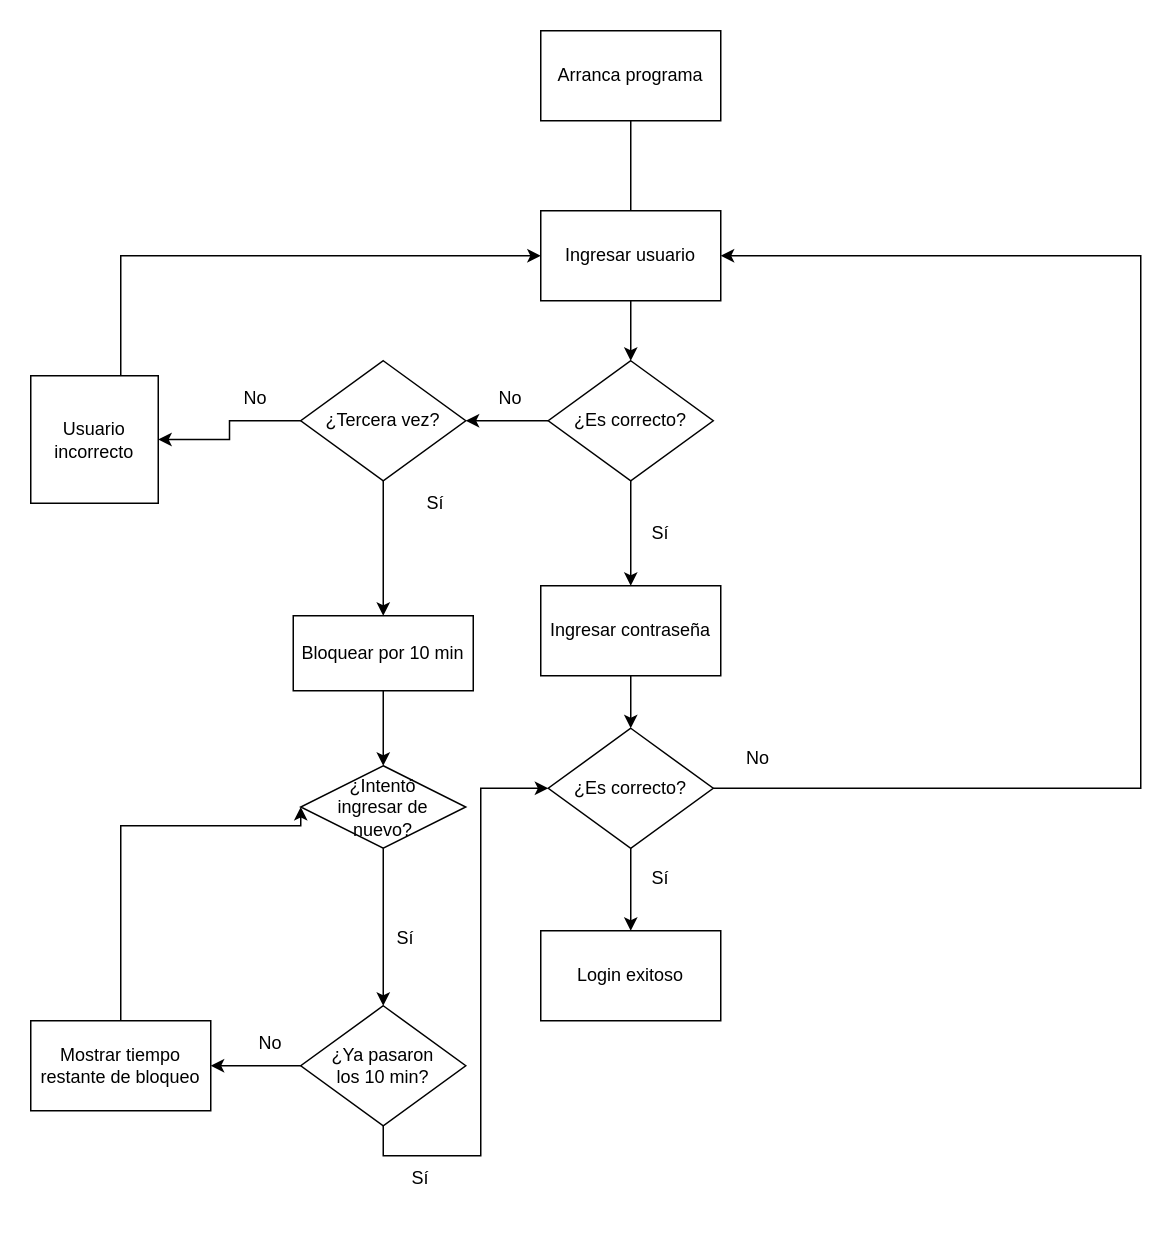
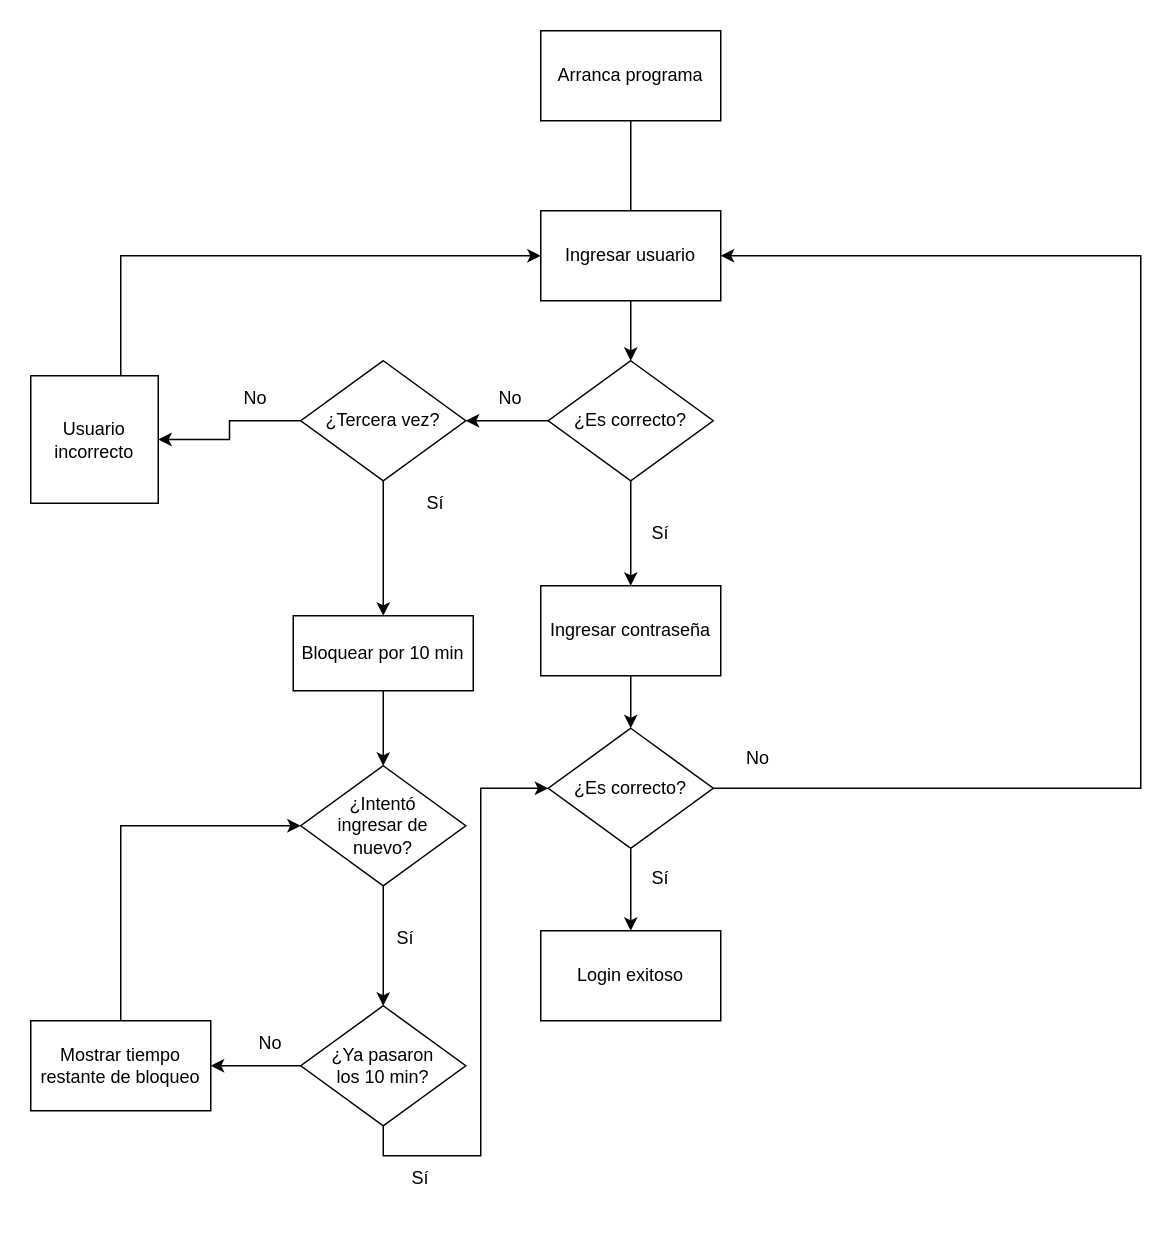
  <mxCell id="0" />
  <mxCell id="1" parent="0" />
  <mxCell id="2" style="edgeStyle=orthogonalEdgeStyle;rounded=0;orthogonalLoop=1;jettySize=auto;html=1;exitX=0.5;exitY=1;exitDx=0;exitDy=0;entryX=0.5;entryY=0;entryDx=0;entryDy=0;endArrow=none;" edge="1" parent="1" source="3" target="5"><mxGeometry relative="1" as="geometry" /></mxCell>
  <mxCell id="3" value="Arranca programa" style="rounded=0;whiteSpace=wrap;html=1;" vertex="1" parent="1"><mxGeometry x="360" y="20" width="120" height="60" as="geometry" /></mxCell>
  <mxCell id="4" style="edgeStyle=orthogonalEdgeStyle;rounded=0;orthogonalLoop=1;jettySize=auto;html=1;exitX=0.5;exitY=1;exitDx=0;exitDy=0;" edge="1" parent="1" source="5" target="7"><mxGeometry relative="1" as="geometry" /></mxCell>
  <mxCell id="5" value="Ingresar usuario" style="rounded=0;whiteSpace=wrap;html=1;" vertex="1" parent="1"><mxGeometry x="360" y="140" width="120" height="60" as="geometry" /></mxCell>
  <mxCell id="6" style="edgeStyle=orthogonalEdgeStyle;rounded=0;orthogonalLoop=1;jettySize=auto;html=1;entryX=1;entryY=0.5;entryDx=0;entryDy=0;" edge="1" parent="1" source="7" target="23"><mxGeometry relative="1" as="geometry" /></mxCell>
  <mxCell id="7" value="¿Es correcto?" style="rhombus;whiteSpace=wrap;html=1;spacing=2;spacingLeft=12;spacingRight=12;" vertex="1" parent="1"><mxGeometry x="365" y="240" width="110" height="80" as="geometry" /></mxCell>
  <mxCell id="8" style="edgeStyle=orthogonalEdgeStyle;rounded=0;orthogonalLoop=1;jettySize=auto;html=1;entryX=0;entryY=0.5;entryDx=0;entryDy=0;" edge="1" parent="1" source="9" target="5"><mxGeometry relative="1" as="geometry"><mxPoint x="180" y="110" as="targetPoint" /><Array as="points"><mxPoint x="80" y="170" /></Array></mxGeometry></mxCell>
  <mxCell id="9" value="Usuario incorrecto" style="rounded=0;whiteSpace=wrap;html=1;" vertex="1" parent="1"><mxGeometry x="20" y="250" width="85" height="85" as="geometry" /></mxCell>
  <mxCell id="10" value="Sí" style="text;html=1;strokeColor=none;fillColor=none;align=center;verticalAlign=middle;whiteSpace=wrap;rounded=0;" vertex="1" parent="1"><mxGeometry x="410" y="340" width="60" height="30" as="geometry" /></mxCell>
  <mxCell id="11" style="edgeStyle=orthogonalEdgeStyle;rounded=0;orthogonalLoop=1;jettySize=auto;html=1;exitX=0.5;exitY=1;exitDx=0;exitDy=0;entryX=0.5;entryY=0;entryDx=0;entryDy=0;" edge="1" parent="1" source="12" target="16"><mxGeometry relative="1" as="geometry" /></mxCell>
  <mxCell id="12" value="Ingresar contraseña" style="rounded=0;whiteSpace=wrap;html=1;" vertex="1" parent="1"><mxGeometry x="360" y="390" width="120" height="60" as="geometry" /></mxCell>
  <mxCell id="13" value="" style="endArrow=classic;html=1;rounded=0;exitX=0.5;exitY=1;exitDx=0;exitDy=0;entryX=0.5;entryY=0;entryDx=0;entryDy=0;" edge="1" parent="1" source="7" target="12"><mxGeometry width="50" height="50" relative="1" as="geometry"><mxPoint x="470" y="390" as="sourcePoint" /><mxPoint x="520" y="340" as="targetPoint" /></mxGeometry></mxCell>
  <mxCell id="14" style="edgeStyle=orthogonalEdgeStyle;rounded=0;orthogonalLoop=1;jettySize=auto;html=1;exitX=0.5;exitY=1;exitDx=0;exitDy=0;entryX=0.5;entryY=0;entryDx=0;entryDy=0;" edge="1" parent="1" source="16" target="17"><mxGeometry relative="1" as="geometry" /></mxCell>
  <mxCell id="15" style="edgeStyle=orthogonalEdgeStyle;rounded=0;orthogonalLoop=1;jettySize=auto;html=1;exitX=1;exitY=0.5;exitDx=0;exitDy=0;entryX=1;entryY=0.5;entryDx=0;entryDy=0;" edge="1" parent="1" source="16" target="5"><mxGeometry relative="1" as="geometry"><mxPoint x="760" y="525" as="targetPoint" /><Array as="points"><mxPoint x="760" y="525" /><mxPoint x="760" y="170" /></Array></mxGeometry></mxCell>
  <mxCell id="16" value="¿Es correcto?" style="rhombus;whiteSpace=wrap;html=1;spacing=2;spacingLeft=12;spacingRight=12;" vertex="1" parent="1"><mxGeometry x="365" y="485" width="110" height="80" as="geometry" /></mxCell>
  <mxCell id="17" value="Login exitoso" style="rounded=0;whiteSpace=wrap;html=1;" vertex="1" parent="1"><mxGeometry x="360" y="620" width="120" height="60" as="geometry" /></mxCell>
  <mxCell id="18" value="Sí" style="text;html=1;strokeColor=none;fillColor=none;align=center;verticalAlign=middle;whiteSpace=wrap;rounded=0;" vertex="1" parent="1"><mxGeometry x="410" y="570" width="60" height="30" as="geometry" /></mxCell>
  <mxCell id="19" value="No" style="text;html=1;strokeColor=none;fillColor=none;align=center;verticalAlign=middle;whiteSpace=wrap;rounded=0;" vertex="1" parent="1"><mxGeometry x="475" y="490" width="60" height="30" as="geometry" /></mxCell>
  <mxCell id="20" value="No" style="text;html=1;strokeColor=none;fillColor=none;align=center;verticalAlign=middle;whiteSpace=wrap;rounded=0;" vertex="1" parent="1"><mxGeometry x="310" y="250" width="60" height="30" as="geometry" /></mxCell>
  <mxCell id="21" style="edgeStyle=orthogonalEdgeStyle;rounded=0;orthogonalLoop=1;jettySize=auto;html=1;exitX=0;exitY=0.5;exitDx=0;exitDy=0;entryX=1;entryY=0.5;entryDx=0;entryDy=0;" edge="1" parent="1" source="23" target="9"><mxGeometry relative="1" as="geometry" /></mxCell>
  <mxCell id="22" style="edgeStyle=orthogonalEdgeStyle;rounded=0;orthogonalLoop=1;jettySize=auto;html=1;exitX=0.5;exitY=1;exitDx=0;exitDy=0;" edge="1" parent="1" source="23"><mxGeometry relative="1" as="geometry"><mxPoint x="255" y="410" as="targetPoint" /></mxGeometry></mxCell>
  <mxCell id="23" value="¿Tercera vez?" style="rhombus;whiteSpace=wrap;html=1;spacing=2;spacingLeft=12;spacingRight=12;" vertex="1" parent="1"><mxGeometry x="200" y="240" width="110" height="80" as="geometry" /></mxCell>
  <mxCell id="24" value="No" style="text;html=1;strokeColor=none;fillColor=none;align=center;verticalAlign=middle;whiteSpace=wrap;rounded=0;" vertex="1" parent="1"><mxGeometry x="140" y="250" width="60" height="30" as="geometry" /></mxCell>
  <mxCell id="25" value="Sí" style="text;html=1;strokeColor=none;fillColor=none;align=center;verticalAlign=middle;whiteSpace=wrap;rounded=0;" vertex="1" parent="1"><mxGeometry x="260" y="320" width="60" height="30" as="geometry" /></mxCell>
  <mxCell id="26" style="edgeStyle=orthogonalEdgeStyle;rounded=0;orthogonalLoop=1;jettySize=auto;html=1;" edge="1" parent="1" source="27" target="29"><mxGeometry relative="1" as="geometry" /></mxCell>
  <mxCell id="27" value="Bloquear por 10 min" style="rounded=0;whiteSpace=wrap;html=1;" vertex="1" parent="1"><mxGeometry x="195" y="410" width="120" height="50" as="geometry" /></mxCell>
  <mxCell id="28" style="edgeStyle=orthogonalEdgeStyle;rounded=0;orthogonalLoop=1;jettySize=auto;html=1;exitX=0.5;exitY=1;exitDx=0;exitDy=0;" edge="1" parent="1" source="29"><mxGeometry relative="1" as="geometry"><mxPoint x="255" y="670" as="targetPoint" /></mxGeometry></mxCell>
- <mxCell id="29" value="¿Intentó ingresar de nuevo?" style="rhombus;whiteSpace=wrap;html=1;spacing=2;spacingLeft=12;spacingRight=12;" vertex="1" parent="1"><mxGeometry x="200" y="510" width="110" height="55" as="geometry" /></mxCell>
+ <mxCell id="29" value="¿Intentó ingresar de nuevo?" style="rhombus;whiteSpace=wrap;html=1;spacing=2;spacingLeft=12;spacingRight=12;" vertex="1" parent="1"><mxGeometry x="200" y="510" width="110" height="80" as="geometry" /></mxCell>
  <mxCell id="30" value="Sí" style="text;html=1;strokeColor=none;fillColor=none;align=center;verticalAlign=middle;whiteSpace=wrap;rounded=0;" vertex="1" parent="1"><mxGeometry x="240" y="610" width="60" height="30" as="geometry" /></mxCell>
  <mxCell id="31" style="edgeStyle=orthogonalEdgeStyle;rounded=0;orthogonalLoop=1;jettySize=auto;html=1;exitX=0;exitY=0.5;exitDx=0;exitDy=0;" edge="1" parent="1" source="33"><mxGeometry relative="1" as="geometry"><mxPoint x="140" y="710" as="targetPoint" /></mxGeometry></mxCell>
  <mxCell id="32" style="edgeStyle=orthogonalEdgeStyle;rounded=0;orthogonalLoop=1;jettySize=auto;html=1;exitX=0.5;exitY=1;exitDx=0;exitDy=0;entryX=0;entryY=0.5;entryDx=0;entryDy=0;" edge="1" parent="1" source="33" target="16"><mxGeometry relative="1" as="geometry"><mxPoint x="340" y="520" as="targetPoint" /><Array as="points"><mxPoint x="255" y="770" /><mxPoint x="320" y="770" /><mxPoint x="320" y="525" /></Array></mxGeometry></mxCell>
  <mxCell id="33" value="¿Ya pasaron los 10 min?" style="rhombus;whiteSpace=wrap;html=1;spacing=2;spacingLeft=12;spacingRight=12;" vertex="1" parent="1"><mxGeometry x="200" y="670" width="110" height="80" as="geometry" /></mxCell>
  <mxCell id="34" value="No" style="text;html=1;strokeColor=none;fillColor=none;align=center;verticalAlign=middle;whiteSpace=wrap;rounded=0;" vertex="1" parent="1"><mxGeometry x="150" y="680" width="60" height="30" as="geometry" /></mxCell>
  <mxCell id="35" style="edgeStyle=orthogonalEdgeStyle;rounded=0;orthogonalLoop=1;jettySize=auto;html=1;entryX=0;entryY=0.5;entryDx=0;entryDy=0;" edge="1" parent="1" source="36" target="29"><mxGeometry relative="1" as="geometry"><Array as="points"><mxPoint x="80" y="550" /></Array></mxGeometry></mxCell>
  <mxCell id="36" value="Mostrar tiempo restante de bloqueo" style="rounded=0;whiteSpace=wrap;html=1;" vertex="1" parent="1"><mxGeometry x="20" y="680" width="120" height="60" as="geometry" /></mxCell>
  <mxCell id="37" value="Sí" style="text;html=1;strokeColor=none;fillColor=none;align=center;verticalAlign=middle;whiteSpace=wrap;rounded=0;" vertex="1" parent="1"><mxGeometry x="250" y="770" width="60" height="30" as="geometry" /></mxCell>
